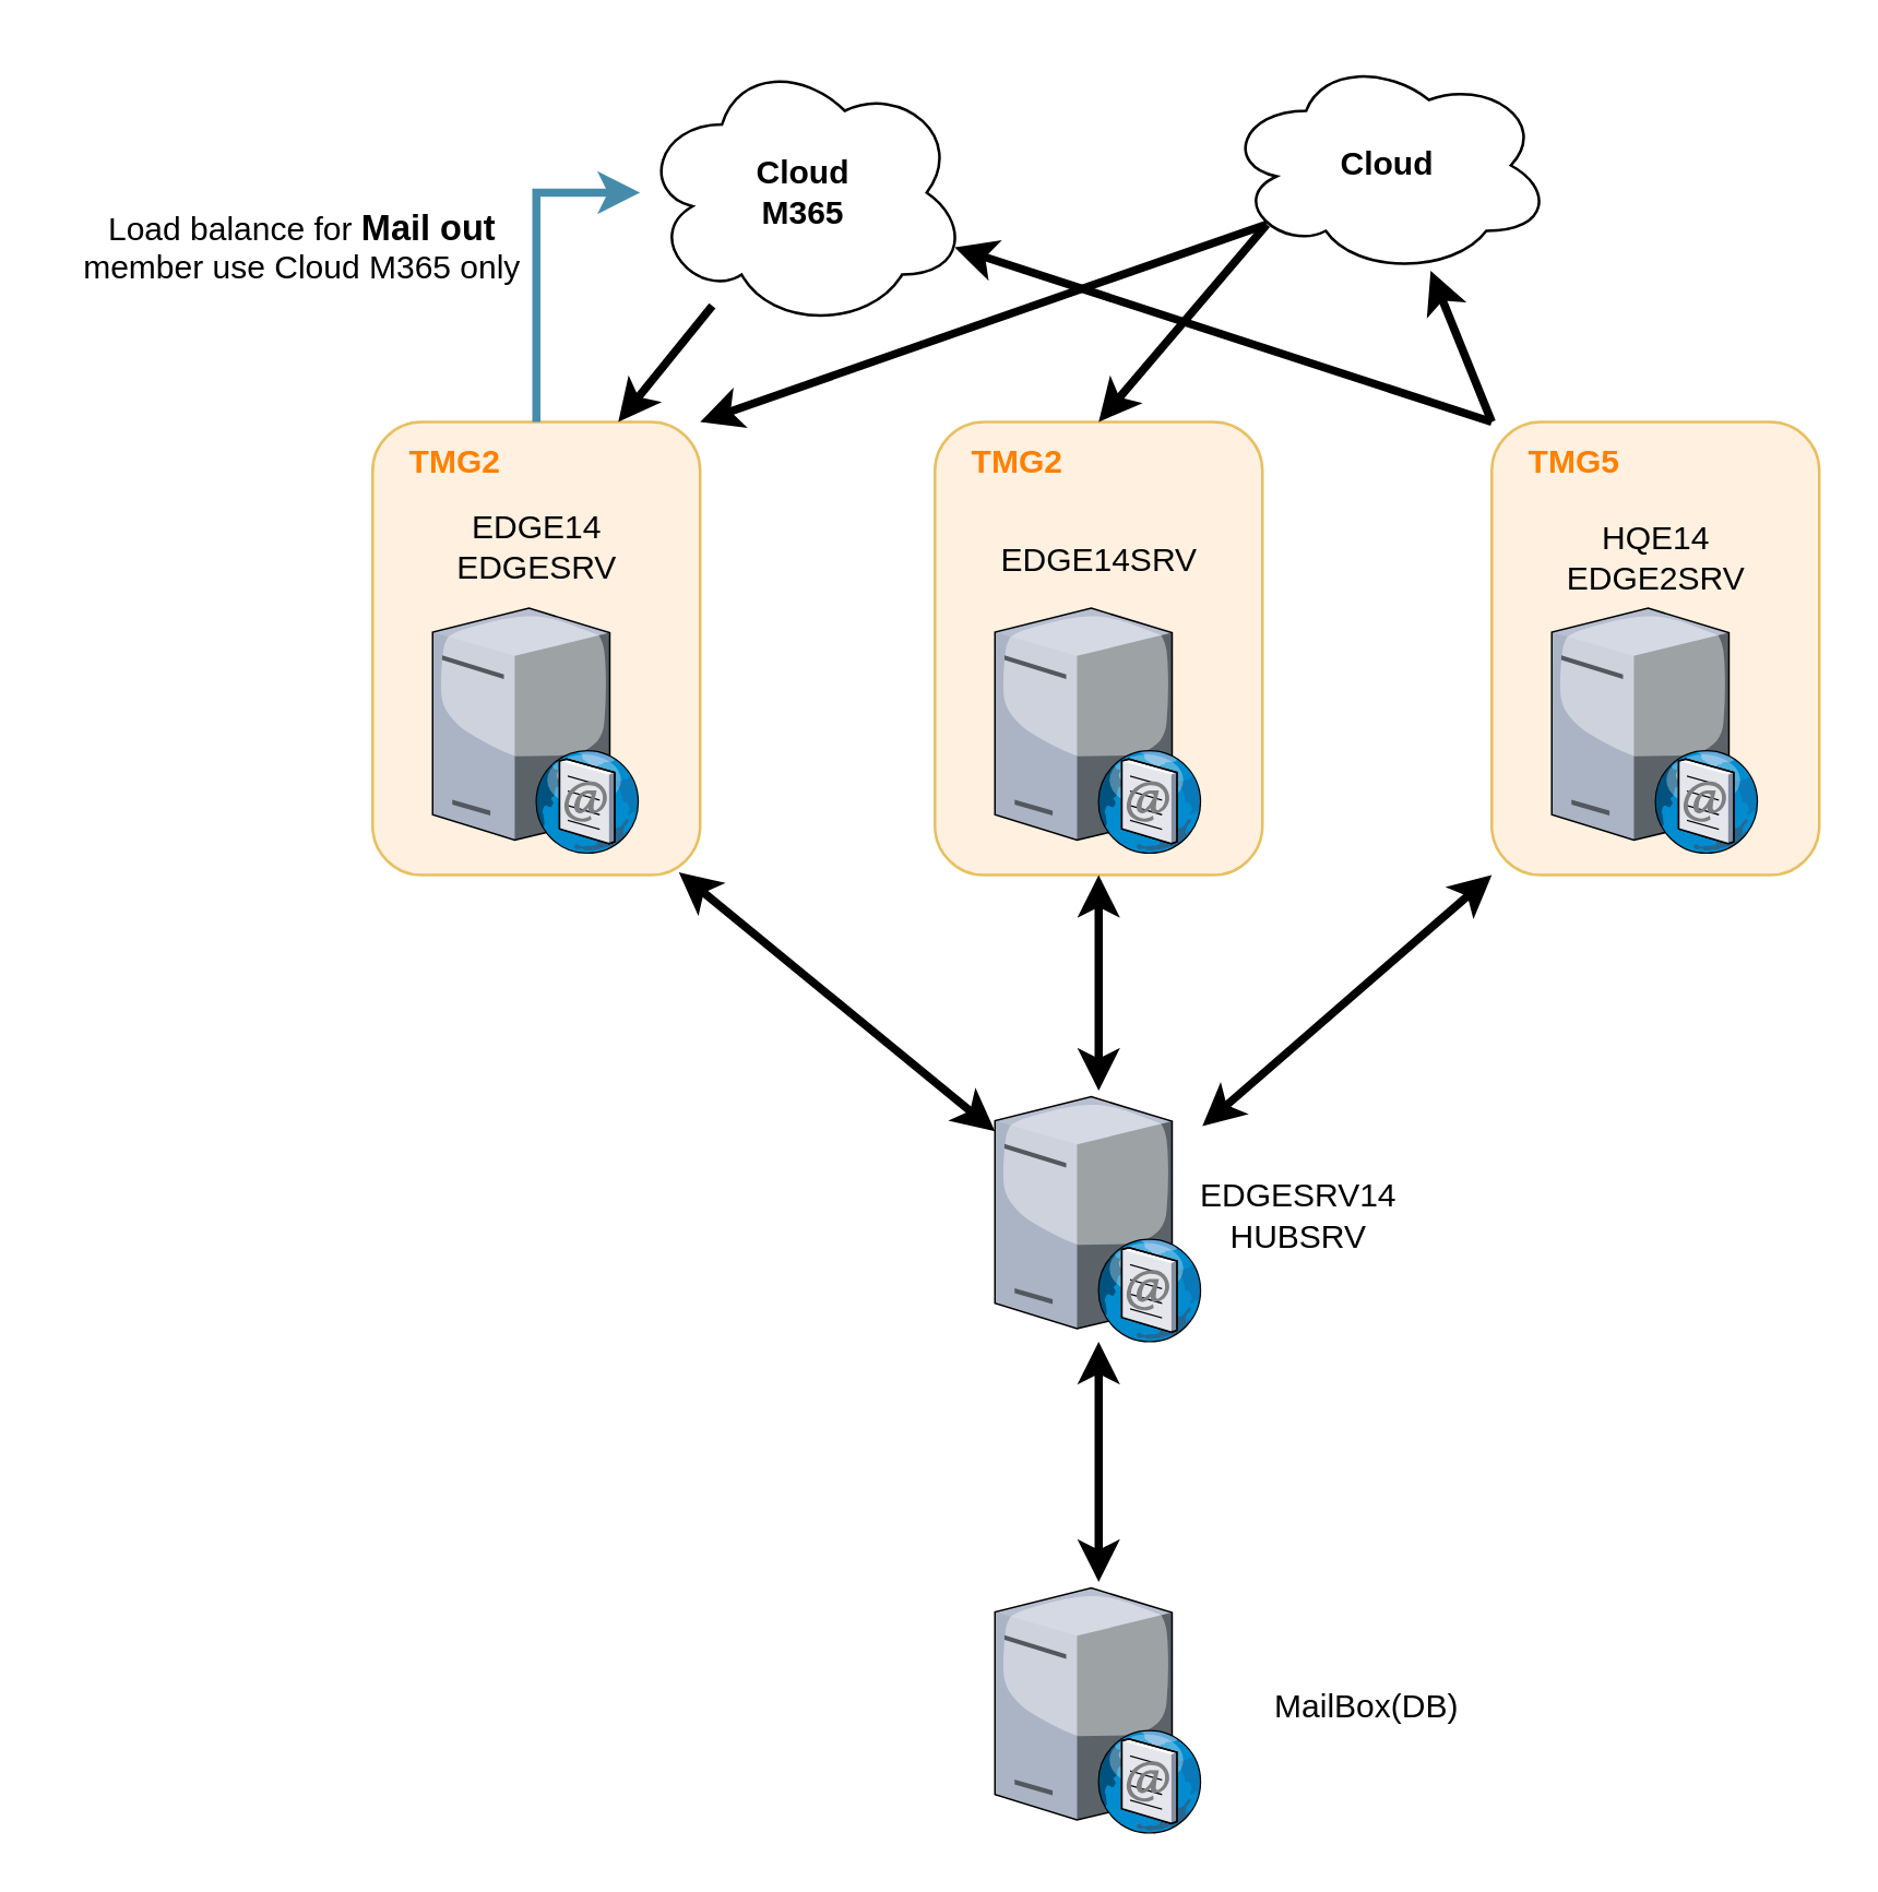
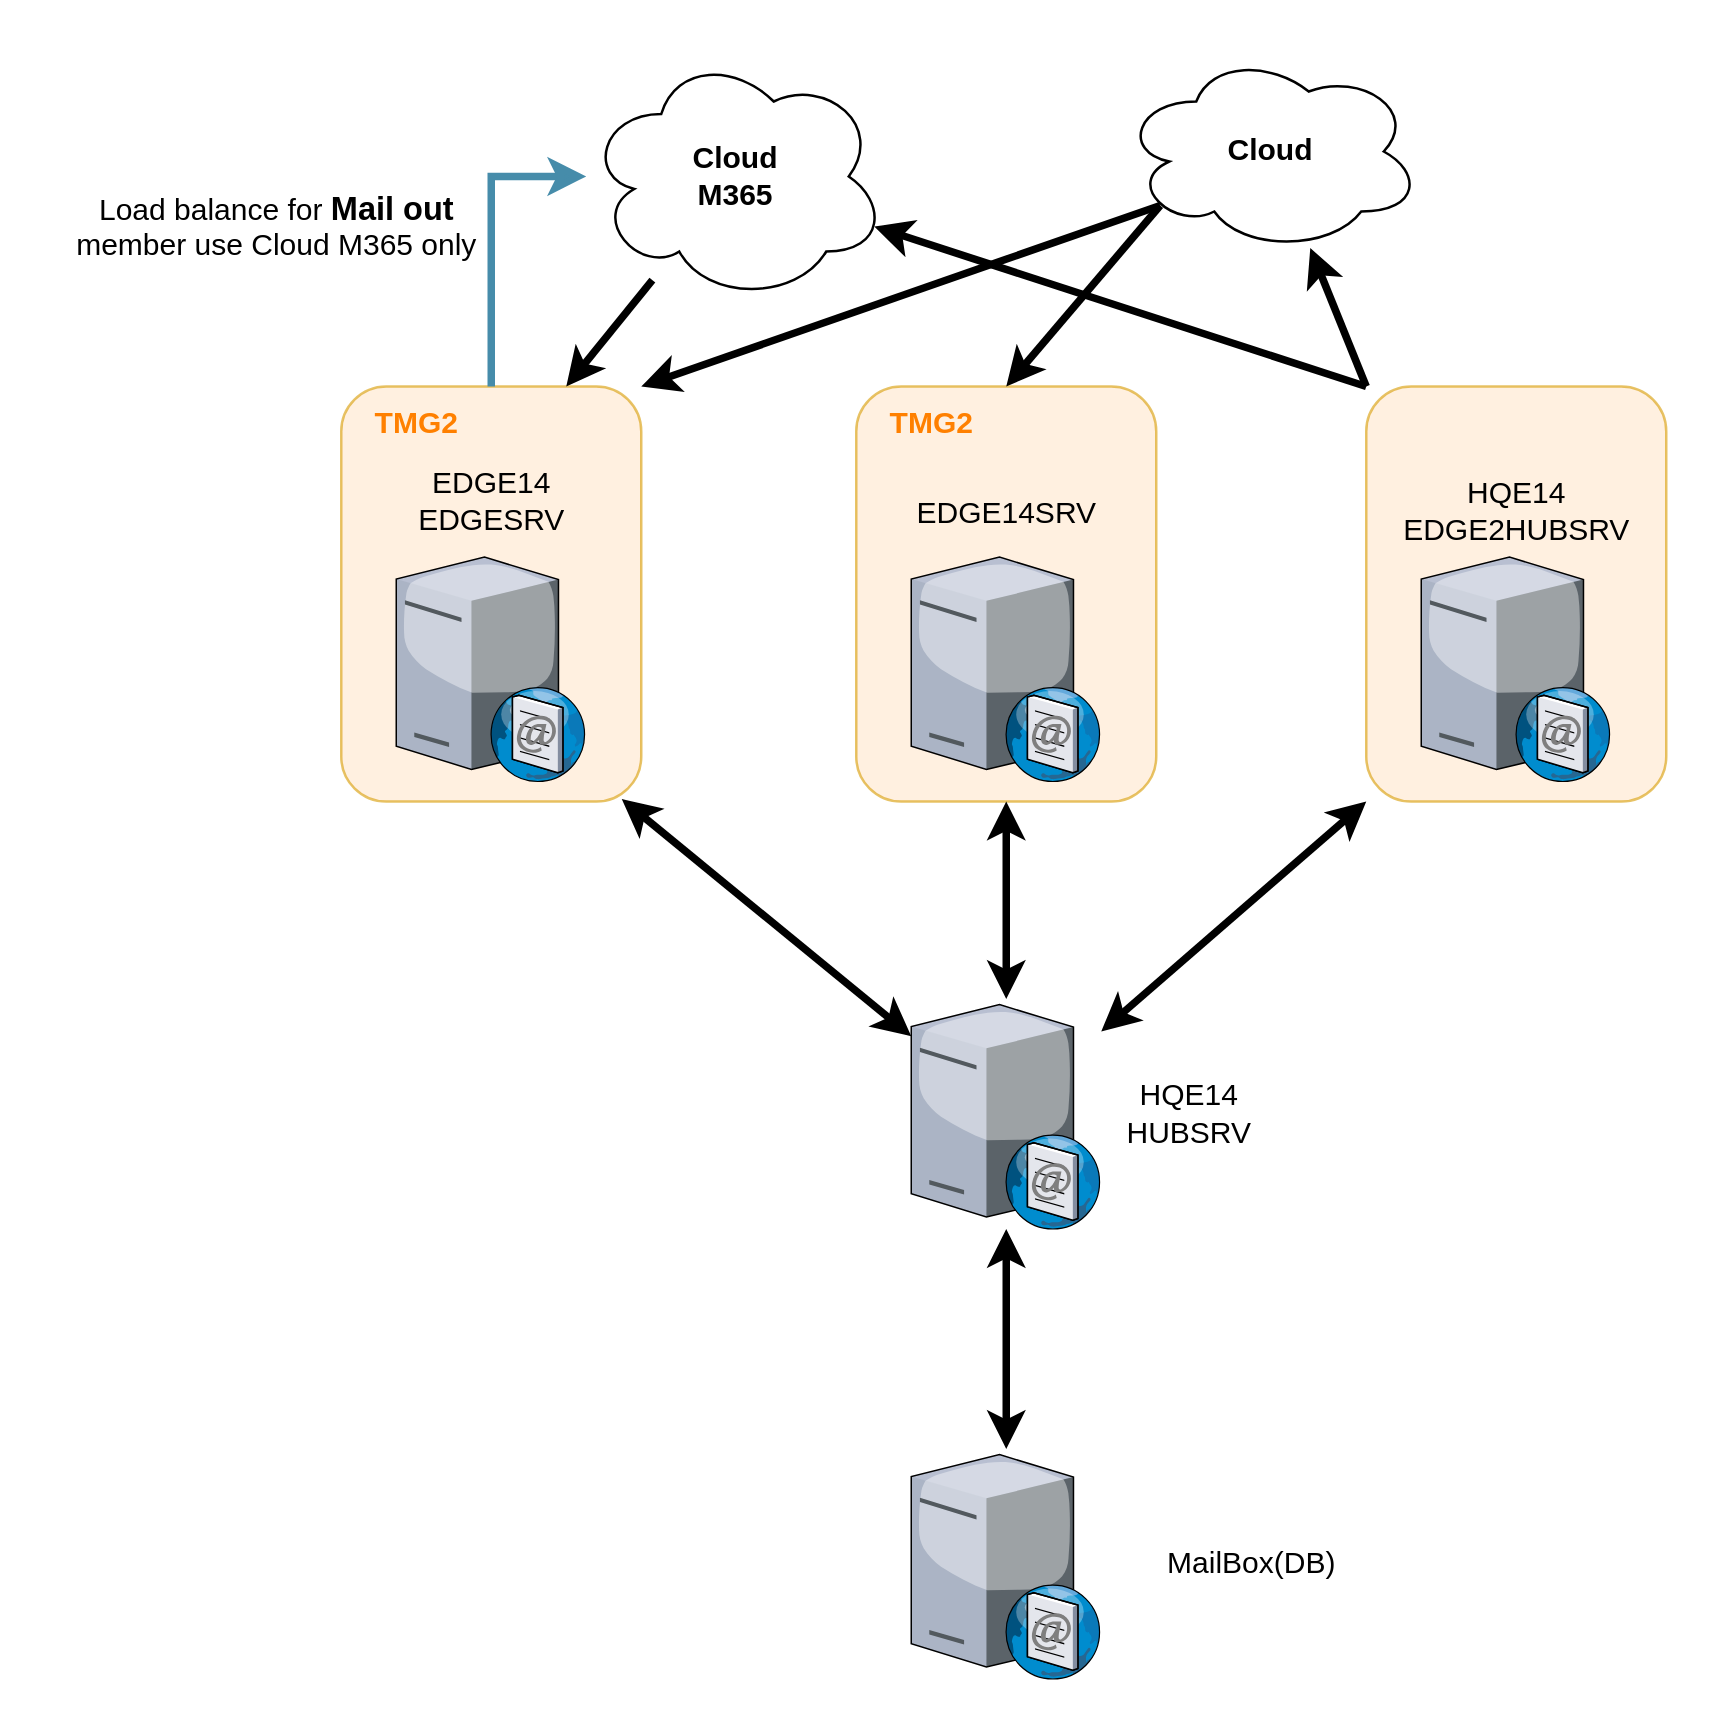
  <mxCell id="0" />
  <mxCell id="1" parent="0" />
  <mxCell id="2" value="" style="rounded=1;whiteSpace=wrap;html=1;strokeColor=#d79b00;fillColor=#ffe6cc;fontSize=24;align=center;opacity=60;" vertex="1" parent="1"><mxGeometry x="546" y="154" width="120" height="166" as="geometry" /></mxCell>
  <mxCell id="3" value="" style="rounded=1;whiteSpace=wrap;html=1;strokeColor=#d79b00;fillColor=#ffe6cc;fontSize=24;align=center;opacity=60;" vertex="1" parent="1"><mxGeometry x="342" y="154" width="120" height="166" as="geometry" /></mxCell>
  <mxCell id="4" style="rounded=0;orthogonalLoop=1;jettySize=auto;html=1;strokeWidth=3;startArrow=classic;startFill=1;exitX=0.935;exitY=0.994;exitDx=0;exitDy=0;exitPerimeter=0;" edge="1" parent="1" source="5" target="10"><mxGeometry relative="1" as="geometry" /></mxCell>
  <mxCell id="5" value="" style="rounded=1;whiteSpace=wrap;html=1;strokeColor=#d79b00;fillColor=#ffe6cc;fontSize=24;align=center;opacity=60;" vertex="1" parent="1"><mxGeometry x="136" y="154" width="120" height="166" as="geometry" /></mxCell>
  <mxCell id="6" value="" style="verticalLabelPosition=bottom;sketch=0;aspect=fixed;html=1;verticalAlign=top;strokeColor=none;align=center;outlineConnect=0;shape=mxgraph.citrix.smtp_server;" vertex="1" parent="1"><mxGeometry x="364" y="220" width="76" height="92" as="geometry" /></mxCell>
  <mxCell id="7" style="rounded=0;orthogonalLoop=1;jettySize=auto;html=1;entryX=0.5;entryY=1;entryDx=0;entryDy=0;startArrow=classic;startFill=1;strokeWidth=3;" edge="1" parent="1" source="10" target="3"><mxGeometry relative="1" as="geometry" /></mxCell>
  <mxCell id="8" style="rounded=0;orthogonalLoop=1;jettySize=auto;html=1;entryX=0;entryY=1;entryDx=0;entryDy=0;startArrow=classic;startFill=1;strokeWidth=3;" edge="1" parent="1" source="10" target="2"><mxGeometry relative="1" as="geometry" /></mxCell>
  <mxCell id="9" style="rounded=0;orthogonalLoop=1;jettySize=auto;html=1;startArrow=classic;startFill=1;strokeWidth=3;" edge="1" parent="1" source="10" target="11"><mxGeometry relative="1" as="geometry" /></mxCell>
  <mxCell id="10" value="" style="verticalLabelPosition=bottom;sketch=0;aspect=fixed;html=1;verticalAlign=top;strokeColor=none;align=center;outlineConnect=0;shape=mxgraph.citrix.smtp_server;" vertex="1" parent="1"><mxGeometry x="364" y="399" width="76" height="92" as="geometry" /></mxCell>
  <mxCell id="11" value="" style="verticalLabelPosition=bottom;sketch=0;aspect=fixed;html=1;verticalAlign=top;strokeColor=none;align=center;outlineConnect=0;shape=mxgraph.citrix.smtp_server;" vertex="1" parent="1"><mxGeometry x="364" y="579" width="76" height="92" as="geometry" /></mxCell>
  <mxCell id="12" style="rounded=0;orthogonalLoop=1;jettySize=auto;html=1;entryX=0.96;entryY=0.7;entryDx=0;entryDy=0;entryPerimeter=0;strokeWidth=3;exitX=0;exitY=0;exitDx=0;exitDy=0;" edge="1" parent="1" source="2" target="18"><mxGeometry relative="1" as="geometry" /></mxCell>
  <mxCell id="13" style="rounded=0;orthogonalLoop=1;jettySize=auto;html=1;strokeWidth=3;exitX=0;exitY=0;exitDx=0;exitDy=0;" edge="1" parent="1" source="2" target="21"><mxGeometry relative="1" as="geometry" /></mxCell>
  <mxCell id="14" value="" style="verticalLabelPosition=bottom;sketch=0;aspect=fixed;html=1;verticalAlign=top;strokeColor=none;align=center;outlineConnect=0;shape=mxgraph.citrix.smtp_server;" vertex="1" parent="1"><mxGeometry x="568" y="220" width="76" height="92" as="geometry" /></mxCell>
  <mxCell id="15" style="edgeStyle=elbowEdgeStyle;rounded=0;orthogonalLoop=1;jettySize=auto;html=1;elbow=vertical;strokeWidth=3;strokeColor=#468CAA;" edge="1" parent="1" source="5" target="18"><mxGeometry relative="1" as="geometry"><Array as="points"><mxPoint x="196" y="70" /></Array></mxGeometry></mxCell>
  <mxCell id="16" value="" style="verticalLabelPosition=bottom;sketch=0;aspect=fixed;html=1;verticalAlign=top;strokeColor=none;align=center;outlineConnect=0;shape=mxgraph.citrix.smtp_server;" vertex="1" parent="1"><mxGeometry x="158" y="220" width="76" height="92" as="geometry" /></mxCell>
  <mxCell id="17" style="rounded=0;orthogonalLoop=1;jettySize=auto;html=1;strokeWidth=3;entryX=0.75;entryY=0;entryDx=0;entryDy=0;" edge="1" parent="1" source="18" target="5"><mxGeometry relative="1" as="geometry" /></mxCell>
  <mxCell id="18" value="&lt;b&gt;Cloud&lt;br&gt;M365&lt;br&gt;&lt;/b&gt;" style="ellipse;shape=cloud;whiteSpace=wrap;html=1;" vertex="1" parent="1"><mxGeometry x="234" y="20" width="120" height="100" as="geometry" /></mxCell>
  <mxCell id="19" style="rounded=0;orthogonalLoop=1;jettySize=auto;html=1;strokeWidth=3;entryX=1;entryY=0;entryDx=0;entryDy=0;exitX=0.13;exitY=0.77;exitDx=0;exitDy=0;exitPerimeter=0;" edge="1" parent="1" source="21" target="5"><mxGeometry relative="1" as="geometry" /></mxCell>
  <mxCell id="20" style="rounded=0;orthogonalLoop=1;jettySize=auto;html=1;strokeWidth=3;entryX=0.5;entryY=0;entryDx=0;entryDy=0;exitX=0.13;exitY=0.77;exitDx=0;exitDy=0;exitPerimeter=0;" edge="1" parent="1" source="21" target="3"><mxGeometry relative="1" as="geometry" /></mxCell>
  <mxCell id="21" value="&lt;b&gt;Cloud&lt;/b&gt;" style="ellipse;shape=cloud;whiteSpace=wrap;html=1;" vertex="1" parent="1"><mxGeometry x="448" y="20" width="120" height="80" as="geometry" /></mxCell>
  <mxCell id="22" value="Load balance for &lt;b&gt;&lt;font style=&quot;font-size: 13px;&quot;&gt;Mail out&lt;/font&gt;&lt;/b&gt;&lt;br&gt;member use Cloud M365 only" style="text;html=1;align=center;verticalAlign=middle;resizable=0;points=[];autosize=1;strokeColor=none;fillColor=none;" vertex="1" parent="1"><mxGeometry x="20" y="70" width="180" height="40" as="geometry" /></mxCell>
  <mxCell id="23" value="&lt;b&gt;&lt;font color=&quot;#ff8000&quot;&gt;TMG2&lt;/font&gt;&lt;/b&gt;" style="text;html=1;align=center;verticalAlign=middle;resizable=0;points=[];autosize=1;strokeColor=none;fillColor=none;" vertex="1" parent="1"><mxGeometry x="136" y="154" width="60" height="30" as="geometry" /></mxCell>
  <mxCell id="24" value="EDGE14&lt;br&gt;EDGESRV" style="text;html=1;align=center;verticalAlign=middle;resizable=0;points=[];autosize=1;strokeColor=none;fillColor=none;" vertex="1" parent="1"><mxGeometry x="156" y="180" width="80" height="40" as="geometry" /></mxCell>
  <mxCell id="25" value="EDGE14SRV" style="text;html=1;align=center;verticalAlign=middle;resizable=0;points=[];autosize=1;strokeColor=none;fillColor=none;" vertex="1" parent="1"><mxGeometry x="357" y="190" width="90" height="30" as="geometry" /></mxCell>
- <mxCell id="26" value="HQE14&lt;br&gt;EDGE2SRV" style="text;html=1;align=center;verticalAlign=middle;resizable=0;points=[];autosize=1;strokeColor=none;fillColor=none;" vertex="1" parent="1"><mxGeometry x="561" y="184" width="90" height="40" as="geometry" /></mxCell>
+ <mxCell id="26" value="HQE14&lt;br&gt;EDGE2HUBSRV" style="text;html=1;align=center;verticalAlign=middle;resizable=0;points=[];autosize=1;strokeColor=none;fillColor=none;" vertex="1" parent="1"><mxGeometry x="561" y="184" width="90" height="40" as="geometry" /></mxCell>
  <mxCell id="27" value="&lt;b&gt;&lt;font color=&quot;#ff8000&quot;&gt;TMG2&lt;/font&gt;&lt;/b&gt;" style="text;html=1;align=center;verticalAlign=middle;resizable=0;points=[];autosize=1;strokeColor=none;fillColor=none;" vertex="1" parent="1"><mxGeometry x="342" y="154" width="60" height="30" as="geometry" /></mxCell>
- <mxCell id="28" value="&lt;b&gt;&lt;font color=&quot;#ff8000&quot;&gt;TMG5&lt;/font&gt;&lt;/b&gt;" style="text;html=1;align=center;verticalAlign=middle;resizable=0;points=[];autosize=1;strokeColor=none;fillColor=none;" vertex="1" parent="1"><mxGeometry x="546" y="154" width="60" height="30" as="geometry" /></mxCell>
- <mxCell id="29" value="EDGESRV14&lt;br&gt;HUBSRV" style="text;html=1;align=center;verticalAlign=middle;resizable=0;points=[];autosize=1;strokeColor=none;fillColor=none;" vertex="1" parent="1"><mxGeometry x="440" y="425" width="70" height="40" as="geometry" /></mxCell>
+ <mxCell id="29" value="HQE14&lt;br&gt;HUBSRV" style="text;html=1;align=center;verticalAlign=middle;resizable=0;points=[];autosize=1;strokeColor=none;fillColor=none;" vertex="1" parent="1"><mxGeometry x="440" y="425" width="70" height="40" as="geometry" /></mxCell>
  <mxCell id="30" value="MailBox(DB)" style="text;html=1;align=center;verticalAlign=middle;resizable=0;points=[];autosize=1;strokeColor=none;fillColor=none;" vertex="1" parent="1"><mxGeometry x="455" y="610" width="90" height="30" as="geometry" /></mxCell>
